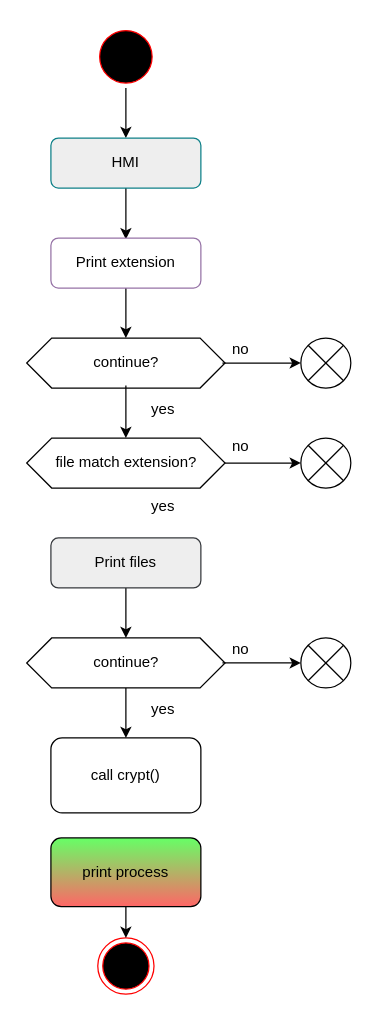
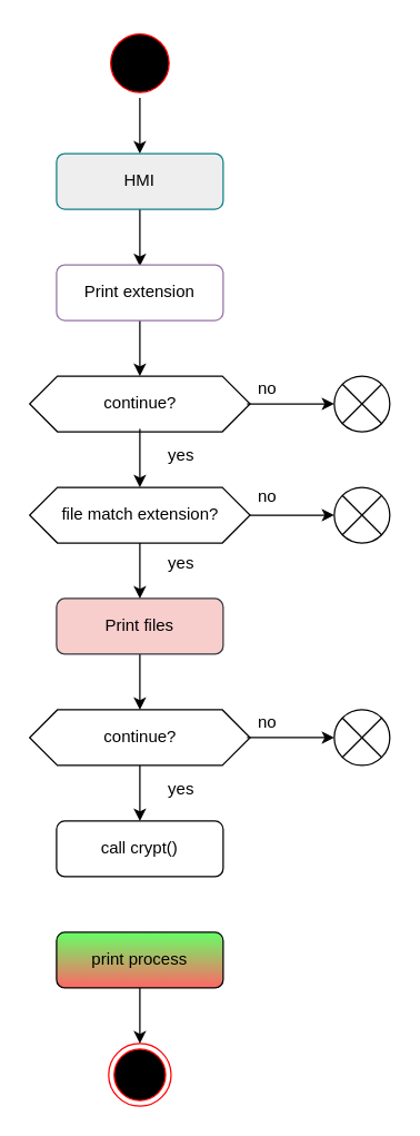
  <mxCell id="0" />
  <mxCell id="1" parent="0" />
  <mxCell id="2" value="" style="edgeStyle=orthogonalEdgeStyle;rounded=0;orthogonalLoop=1;jettySize=auto;html=1;" parent="1" source="3" target="5" edge="1"><mxGeometry relative="1" as="geometry" /></mxCell>
  <mxCell id="3" value="" style="ellipse;html=1;shape=startState;fillColor=#000000;strokeColor=#ff0000;" parent="1" vertex="1"><mxGeometry x="75" y="20" width="50" height="50" as="geometry" /></mxCell>
  <mxCell id="4" style="edgeStyle=orthogonalEdgeStyle;rounded=0;orthogonalLoop=1;jettySize=auto;html=1;entryX=0.5;entryY=0;entryDx=0;entryDy=0;" parent="1" source="5" edge="1"><mxGeometry relative="1" as="geometry"><mxPoint x="100" y="191" as="targetPoint" /></mxGeometry></mxCell>
  <mxCell id="5" value="HMI" style="rounded=1;whiteSpace=wrap;html=1;fillColor=#eeeeee;strokeColor=#0e8088;" parent="1" vertex="1"><mxGeometry x="40" y="110" width="120" height="40" as="geometry" /></mxCell>
  <mxCell id="6" value="" style="ellipse;html=1;shape=endState;fillColor=#000000;strokeColor=#ff0000;" parent="1" vertex="1"><mxGeometry x="77.5" y="750" width="45" height="45" as="geometry" /></mxCell>
  <mxCell id="7" style="edgeStyle=orthogonalEdgeStyle;rounded=0;orthogonalLoop=1;jettySize=auto;html=1;entryX=0.5;entryY=0;entryDx=0;entryDy=0;" parent="1" source="8" target="11" edge="1"><mxGeometry relative="1" as="geometry" /></mxCell>
  <mxCell id="8" value="Print extension" style="rounded=1;whiteSpace=wrap;html=1;fillColor=#ffffff;strokeColor=#9673a6;" parent="1" vertex="1"><mxGeometry x="40" y="190" width="120" height="40" as="geometry" /></mxCell>
  <mxCell id="9" style="edgeStyle=orthogonalEdgeStyle;rounded=0;orthogonalLoop=1;jettySize=auto;html=1;entryX=0.5;entryY=0;entryDx=0;entryDy=0;" parent="1" source="10" target="13" edge="1"><mxGeometry relative="1" as="geometry" /></mxCell>
- <mxCell id="10" value="Print files" style="rounded=1;whiteSpace=wrap;html=1;fillColor=#eeeeee;strokeColor=#36393d;" parent="1" vertex="1"><mxGeometry x="40" y="430" width="120" height="40" as="geometry" /></mxCell>
+ <mxCell id="10" value="Print files" style="rounded=1;whiteSpace=wrap;html=1;fillColor=#f8cecc;strokeColor=#36393d;" parent="1" vertex="1"><mxGeometry x="40" y="430" width="120" height="40" as="geometry" /></mxCell>
  <mxCell id="11" value="continue?" style="shape=hexagon;perimeter=hexagonPerimeter2;whiteSpace=wrap;html=1;fixedSize=1;rounded=0;sketch=0;shadow=0;" parent="1" vertex="1"><mxGeometry x="20.63" y="270" width="158.75" height="40" as="geometry" /></mxCell>
  <mxCell id="12" style="edgeStyle=orthogonalEdgeStyle;rounded=0;orthogonalLoop=1;jettySize=auto;html=1;exitX=0.5;exitY=1;exitDx=0;exitDy=0;entryX=0.5;entryY=0;entryDx=0;entryDy=0;" parent="1" source="13" target="14" edge="1"><mxGeometry relative="1" as="geometry" /></mxCell>
  <mxCell id="13" value="continue?" style="shape=hexagon;perimeter=hexagonPerimeter2;whiteSpace=wrap;html=1;fixedSize=1;rounded=0;sketch=0;shadow=0;" parent="1" vertex="1"><mxGeometry x="20.63" y="510" width="158.75" height="40" as="geometry" /></mxCell>
- <mxCell id="14" value="call crypt()" style="rounded=1;whiteSpace=wrap;html=1;" parent="1" vertex="1"><mxGeometry x="40" y="590" width="120" height="60" as="geometry" /></mxCell>
+ <mxCell id="14" value="call crypt()" style="rounded=1;whiteSpace=wrap;html=1;" parent="1" vertex="1"><mxGeometry x="40" y="590" width="120" height="40" as="geometry" /></mxCell>
  <mxCell id="15" style="edgeStyle=orthogonalEdgeStyle;rounded=0;orthogonalLoop=1;jettySize=auto;html=1;entryX=0.5;entryY=0;entryDx=0;entryDy=0;" parent="1" source="16" target="6" edge="1"><mxGeometry relative="1" as="geometry" /></mxCell>
- <mxCell id="16" value="print process" style="rounded=1;whiteSpace=wrap;html=1;fillColor=#66FF66;sketch=0;glass=0;labelBackgroundColor=none;labelBorderColor=none;gradientColor=#FF6666;" parent="1" vertex="1"><mxGeometry x="40" y="670" width="120" height="55" as="geometry" /></mxCell>
+ <mxCell id="16" value="print process" style="rounded=1;whiteSpace=wrap;html=1;fillColor=#66FF66;sketch=0;glass=0;labelBackgroundColor=none;labelBorderColor=none;gradientColor=#FF6666;" parent="1" vertex="1"><mxGeometry x="40" y="670" width="120" height="40" as="geometry" /></mxCell>
  <mxCell id="17" style="edgeStyle=orthogonalEdgeStyle;rounded=0;orthogonalLoop=1;jettySize=auto;html=1;exitX=0;exitY=0;exitDx=0;exitDy=0;entryX=0.5;entryY=0;entryDx=0;entryDy=0;" parent="1" source="18" target="28" edge="1"><mxGeometry relative="1" as="geometry"><Array as="points"><mxPoint x="100" y="330" /><mxPoint x="100" y="330" /></Array></mxGeometry></mxCell>
  <mxCell id="18" value="&lt;font style=&quot;font-size: 12px;&quot;&gt;yes&lt;/font&gt;" style="text;html=1;strokeColor=none;fillColor=none;align=center;verticalAlign=middle;whiteSpace=wrap;rounded=0;fontSize=23;" parent="1" vertex="1"><mxGeometry x="100" y="308" width="60" height="30" as="geometry" /></mxCell>
  <mxCell id="19" style="edgeStyle=orthogonalEdgeStyle;rounded=0;orthogonalLoop=1;jettySize=auto;html=1;exitX=0.25;exitY=1;exitDx=0;exitDy=0;entryX=0;entryY=0.5;entryDx=0;entryDy=0;" parent="1" source="20" target="24" edge="1"><mxGeometry relative="1" as="geometry"><Array as="points"><mxPoint x="210" y="290" /><mxPoint x="210" y="290" /></Array></mxGeometry></mxCell>
  <mxCell id="20" value="&lt;font style=&quot;font-size: 12px;&quot;&gt;no&lt;/font&gt;" style="text;html=1;strokeColor=none;fillColor=none;align=center;verticalAlign=middle;whiteSpace=wrap;rounded=0;fontSize=23;" parent="1" vertex="1"><mxGeometry x="162.24" y="260" width="60" height="30" as="geometry" /></mxCell>
  <mxCell id="21" value="&lt;font style=&quot;font-size: 12px;&quot;&gt;yes&lt;/font&gt;" style="text;html=1;strokeColor=none;fillColor=none;align=center;verticalAlign=middle;whiteSpace=wrap;rounded=0;fontSize=23;" parent="1" vertex="1"><mxGeometry x="100" y="548" width="60" height="30" as="geometry" /></mxCell>
  <mxCell id="22" style="edgeStyle=orthogonalEdgeStyle;rounded=0;orthogonalLoop=1;jettySize=auto;html=1;exitX=0.25;exitY=1;exitDx=0;exitDy=0;entryX=0;entryY=0.5;entryDx=0;entryDy=0;" parent="1" source="23" target="25" edge="1"><mxGeometry relative="1" as="geometry"><Array as="points"><mxPoint x="210" y="530" /><mxPoint x="210" y="530" /></Array></mxGeometry></mxCell>
  <mxCell id="23" value="&lt;font style=&quot;font-size: 12px;&quot;&gt;no&lt;/font&gt;" style="text;html=1;strokeColor=none;fillColor=none;align=center;verticalAlign=middle;whiteSpace=wrap;rounded=0;fontSize=23;" parent="1" vertex="1"><mxGeometry x="162.24" y="500" width="60" height="30" as="geometry" /></mxCell>
  <mxCell id="24" value="" style="shape=sumEllipse;perimeter=ellipsePerimeter;whiteSpace=wrap;html=1;backgroundOutline=1;" parent="1" vertex="1"><mxGeometry x="240" y="270" width="40" height="40" as="geometry" /></mxCell>
  <mxCell id="25" value="" style="shape=sumEllipse;perimeter=ellipsePerimeter;whiteSpace=wrap;html=1;backgroundOutline=1;" parent="1" vertex="1"><mxGeometry x="240" y="510" width="40" height="40" as="geometry" /></mxCell>
+ <mxCell id="26" style="edgeStyle=orthogonalEdgeStyle;rounded=0;orthogonalLoop=1;jettySize=auto;html=1;entryX=0.5;entryY=0;entryDx=0;entryDy=0;" parent="1" source="28" target="10" edge="1"><mxGeometry relative="1" as="geometry" /></mxCell>
  <mxCell id="27" style="edgeStyle=orthogonalEdgeStyle;rounded=0;orthogonalLoop=1;jettySize=auto;html=1;entryX=0;entryY=0.5;entryDx=0;entryDy=0;" parent="1" source="28" target="31" edge="1"><mxGeometry relative="1" as="geometry" /></mxCell>
  <mxCell id="28" value="file match extension?" style="shape=hexagon;perimeter=hexagonPerimeter2;whiteSpace=wrap;html=1;fixedSize=1;rounded=0;sketch=0;shadow=0;" parent="1" vertex="1"><mxGeometry x="20.63" y="350" width="158.75" height="40" as="geometry" /></mxCell>
  <mxCell id="29" value="&lt;font style=&quot;font-size: 12px;&quot;&gt;yes&lt;/font&gt;" style="text;html=1;strokeColor=none;fillColor=none;align=center;verticalAlign=middle;whiteSpace=wrap;rounded=0;fontSize=23;" parent="1" vertex="1"><mxGeometry x="100" y="386" width="60" height="30" as="geometry" /></mxCell>
  <mxCell id="30" value="&lt;font style=&quot;font-size: 12px;&quot;&gt;no&lt;/font&gt;" style="text;html=1;strokeColor=none;fillColor=none;align=center;verticalAlign=middle;whiteSpace=wrap;rounded=0;fontSize=23;" parent="1" vertex="1"><mxGeometry x="162.24" y="338" width="60" height="30" as="geometry" /></mxCell>
  <mxCell id="31" value="" style="shape=sumEllipse;perimeter=ellipsePerimeter;whiteSpace=wrap;html=1;backgroundOutline=1;" parent="1" vertex="1"><mxGeometry x="240" y="350" width="40" height="40" as="geometry" /></mxCell>
